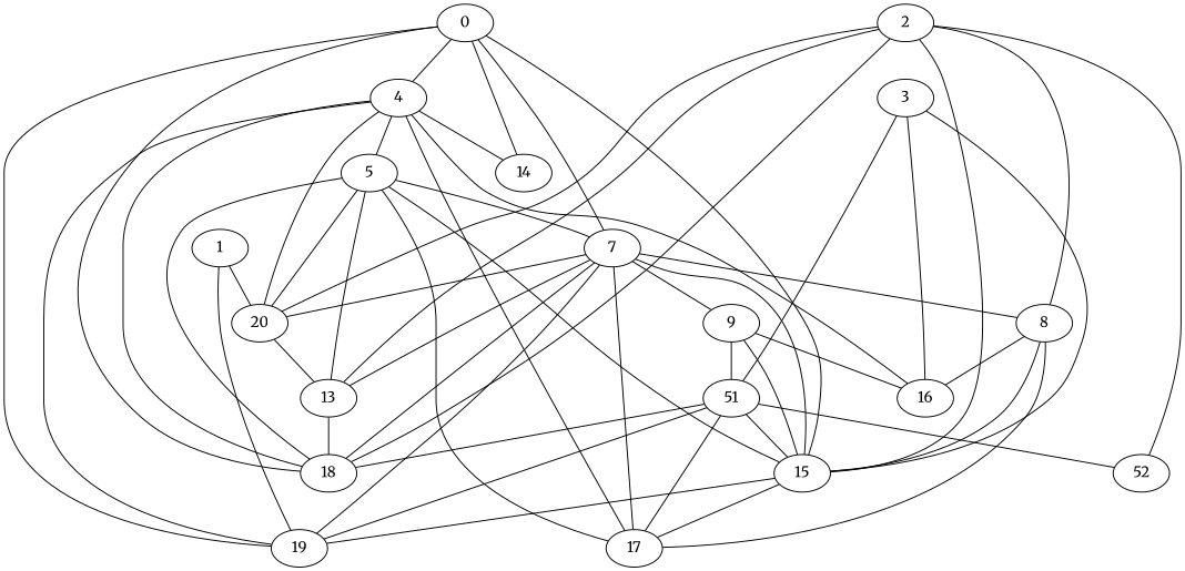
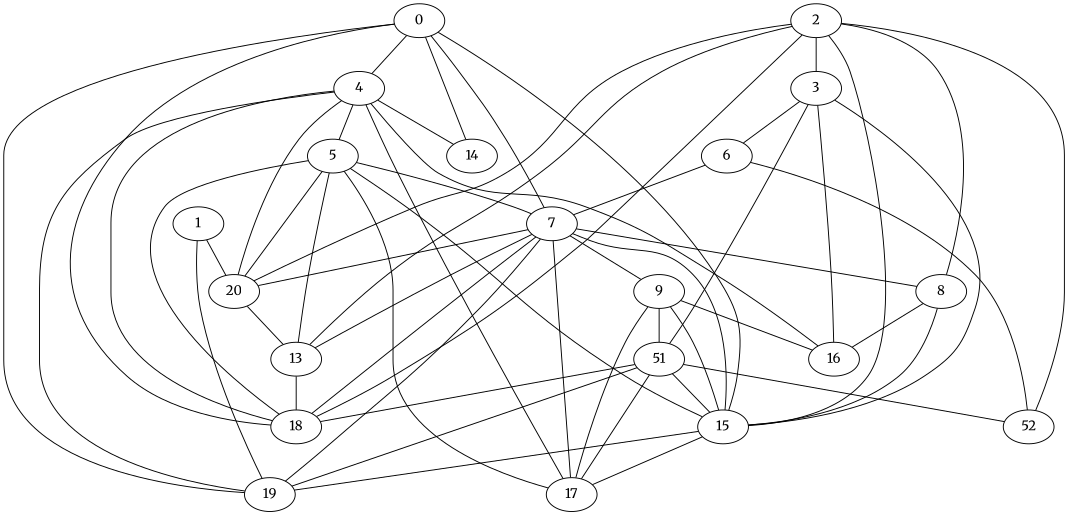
  graph {
    fontname=Merriweather
    node [fontname=Merriweather]
    edge [fontname=Merriweather]
    8
    15
    17
    16
    19
    13
    18
    0
    7
    4
    14
    n12 [label=20]
    9
    5
    1
    2
    3
    n18 [label=52]
+   6
    n20 [label=51]
    8 -- 15
-   8 -- 17
+   9 -- 17
    8 -- 16
    15 -- 17
    15 -- 19
    13 -- 18
    0 -- 15
    0 -- 19
    0 -- 18
    0 -- 7
    0 -- 4
    0 -- 14
    7 -- 8
    7 -- 15
    7 -- 17
    7 -- 19
    7 -- 13
    7 -- 18
    7 -- n12
    7 -- 9
    4 -- 17
    4 -- 16
    4 -- 19
    4 -- 18
    4 -- 14
    4 -- n12
    4 -- 5
    n12 -- 13
    9 -- 15
    9 -- 16
    9 -- n20
    5 -- 15
    5 -- 17
    5 -- 13
    5 -- 18
    5 -- 7
    5 -- n12
    1 -- 19
    1 -- n12
    2 -- 8
    2 -- 15
    2 -- 13
    2 -- 18
    2 -- n12
+   2 -- 3
    2 -- n18
    3 -- 15
    3 -- 16
+   3 -- 6
    3 -- n20
+   6 -- 7
+   6 -- n18
    n20 -- 15
    n20 -- 17
    n20 -- 19
    n20 -- 18
    n20 -- n18
  }
